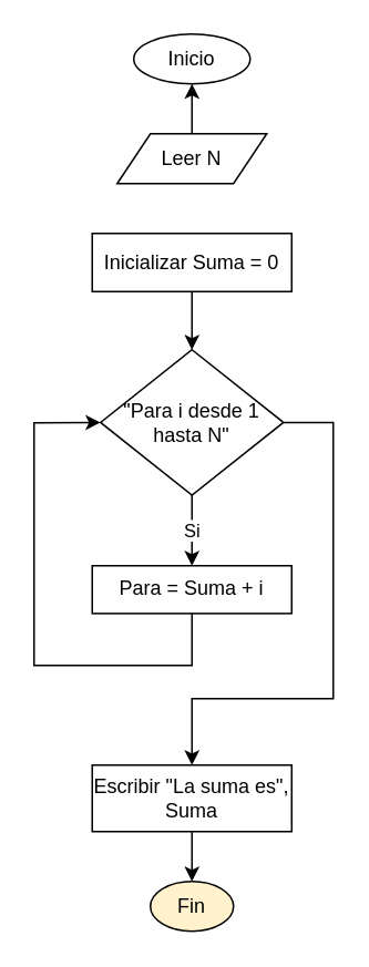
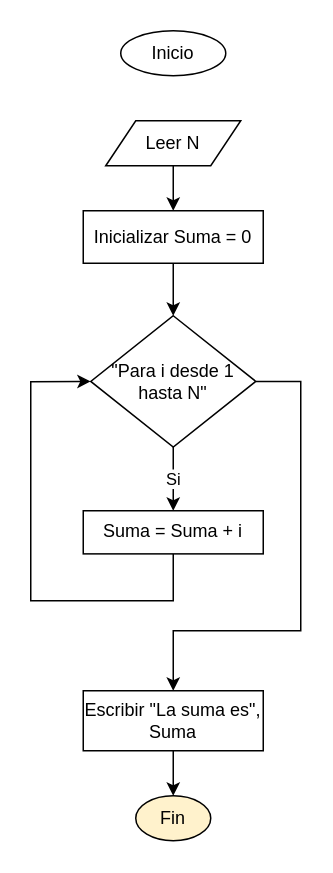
  <mxCell id="0" />
  <mxCell id="1" parent="0" />
  <mxCell id="2" value="Inicio" style="ellipse;whiteSpace=wrap;html=1;" vertex="1" parent="1"><mxGeometry x="80" y="20" width="70" height="30" as="geometry" /></mxCell>
- <mxCell id="3" value="" style="edgeStyle=orthogonalEdgeStyle;rounded=0;orthogonalLoop=1;jettySize=auto;html=1;" edge="1" parent="1" source="4" target="2"><mxGeometry relative="1" as="geometry" /></mxCell>
+ <mxCell id="3" value="" style="edgeStyle=orthogonalEdgeStyle;rounded=0;orthogonalLoop=1;jettySize=auto;html=1;" edge="1" parent="1" source="4" target="6"><mxGeometry relative="1" as="geometry" /></mxCell>
  <mxCell id="4" value="Leer N" style="shape=parallelogram;perimeter=parallelogramPerimeter;whiteSpace=wrap;html=1;fixedSize=1;" vertex="1" parent="1"><mxGeometry x="70" y="80" width="90" height="30" as="geometry" /></mxCell>
  <mxCell id="5" value="" style="edgeStyle=orthogonalEdgeStyle;rounded=0;orthogonalLoop=1;jettySize=auto;html=1;" edge="1" parent="1" source="6" target="9"><mxGeometry relative="1" as="geometry" /></mxCell>
  <mxCell id="6" value="Inicializar Suma = 0" style="whiteSpace=wrap;html=1;" vertex="1" parent="1"><mxGeometry x="55" y="140" width="120" height="35" as="geometry" /></mxCell>
  <mxCell id="7" value="Si" style="edgeStyle=orthogonalEdgeStyle;rounded=0;orthogonalLoop=1;jettySize=auto;html=1;" edge="1" parent="1" source="9" target="10"><mxGeometry relative="1" as="geometry" /></mxCell>
  <mxCell id="8" value="" style="edgeStyle=orthogonalEdgeStyle;rounded=0;orthogonalLoop=1;jettySize=auto;html=1;" edge="1" parent="1" source="9" target="13"><mxGeometry relative="1" as="geometry"><Array as="points"><mxPoint x="200" y="254" /><mxPoint x="200" y="420" /><mxPoint x="115" y="420" /></Array></mxGeometry></mxCell>
  <mxCell id="9" value="&quot;Para i desde 1 hasta N&quot;" style="rhombus;whiteSpace=wrap;html=1;" vertex="1" parent="1"><mxGeometry x="60" y="210" width="110" height="87.5" as="geometry" /></mxCell>
- <mxCell id="10" value="Para = Suma + i" style="whiteSpace=wrap;html=1;" vertex="1" parent="1"><mxGeometry x="55" y="340" width="120" height="28.75" as="geometry" /></mxCell>
+ <mxCell id="10" value="Suma = Suma + i" style="whiteSpace=wrap;html=1;" vertex="1" parent="1"><mxGeometry x="55" y="340" width="120" height="28.75" as="geometry" /></mxCell>
  <mxCell id="11" value="" style="endArrow=classic;html=1;rounded=0;exitX=0.5;exitY=1;exitDx=0;exitDy=0;entryX=0;entryY=0.5;entryDx=0;entryDy=0;" edge="1" parent="1" source="10" target="9"><mxGeometry width="50" height="50" relative="1" as="geometry"><mxPoint x="0" y="510" as="sourcePoint" /><mxPoint x="-30" y="400" as="targetPoint" /><Array as="points"><mxPoint x="115" y="400" /><mxPoint x="20" y="400" /><mxPoint x="20" y="254" /></Array></mxGeometry></mxCell>
  <mxCell id="12" value="" style="edgeStyle=orthogonalEdgeStyle;rounded=0;orthogonalLoop=1;jettySize=auto;html=1;" edge="1" parent="1" source="13" target="14"><mxGeometry relative="1" as="geometry" /></mxCell>
  <mxCell id="13" value="Escribir &quot;La suma es&quot;, Suma" style="whiteSpace=wrap;html=1;" vertex="1" parent="1"><mxGeometry x="55" y="460" width="120" height="40" as="geometry" /></mxCell>
  <mxCell id="14" value="Fin" style="ellipse;whiteSpace=wrap;html=1;fillColor=#fff2cc;" vertex="1" parent="1"><mxGeometry x="90" y="530" width="50" height="30" as="geometry" /></mxCell>
